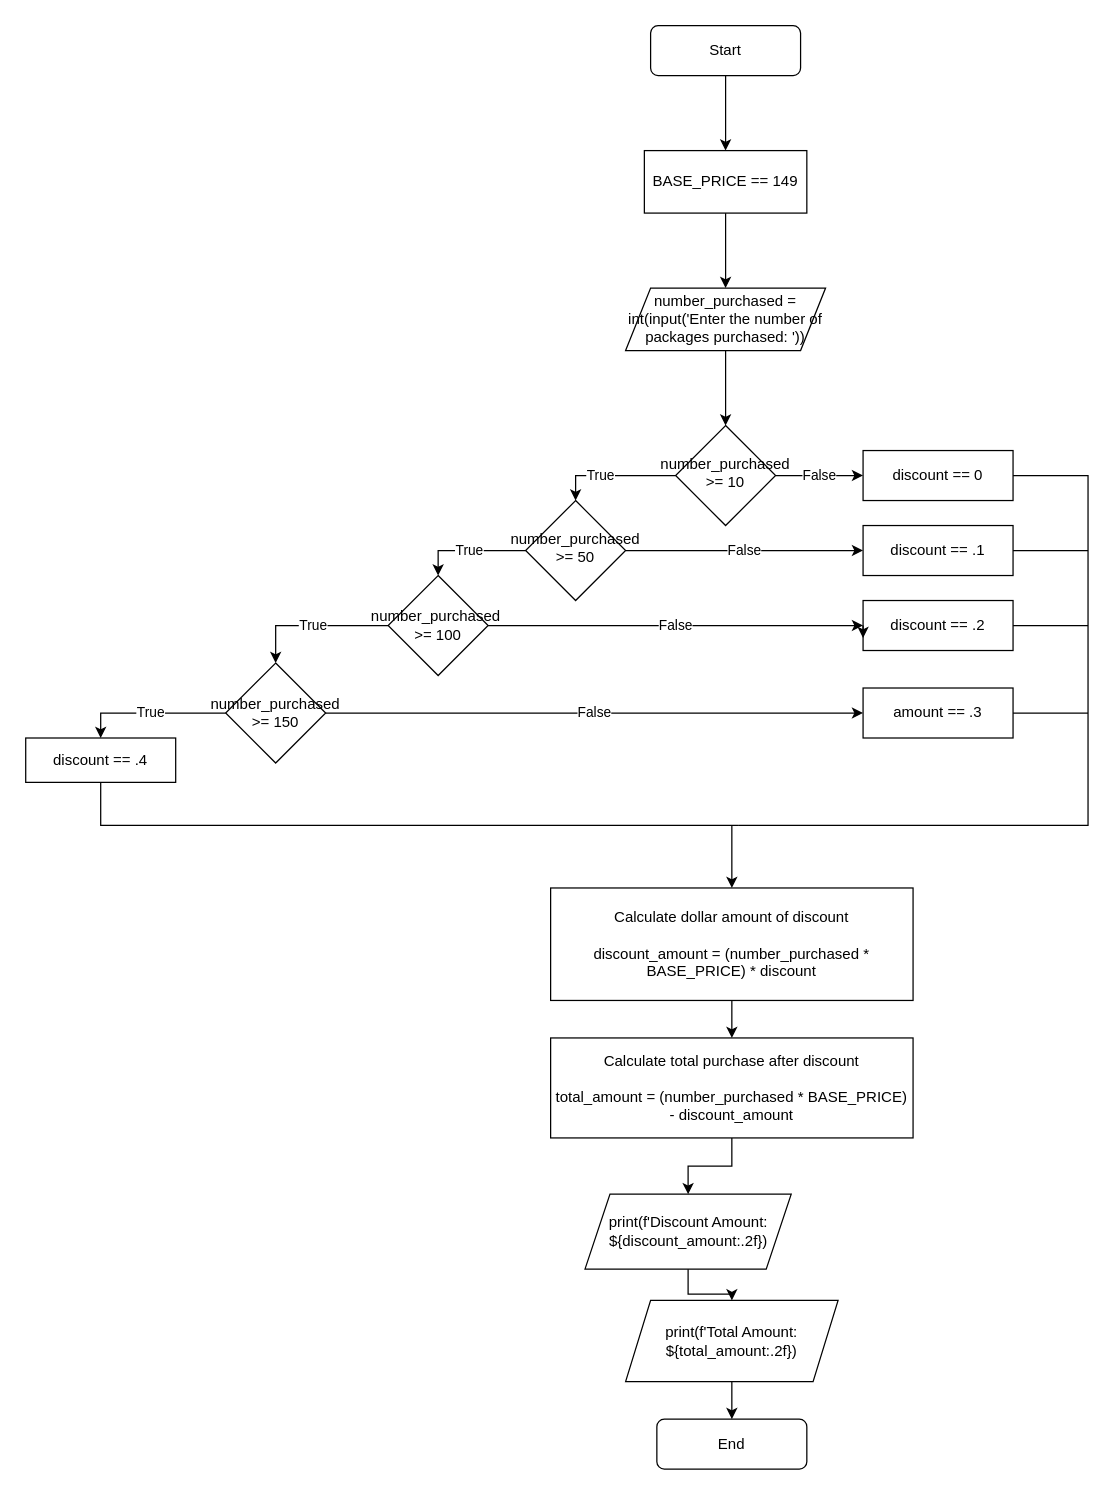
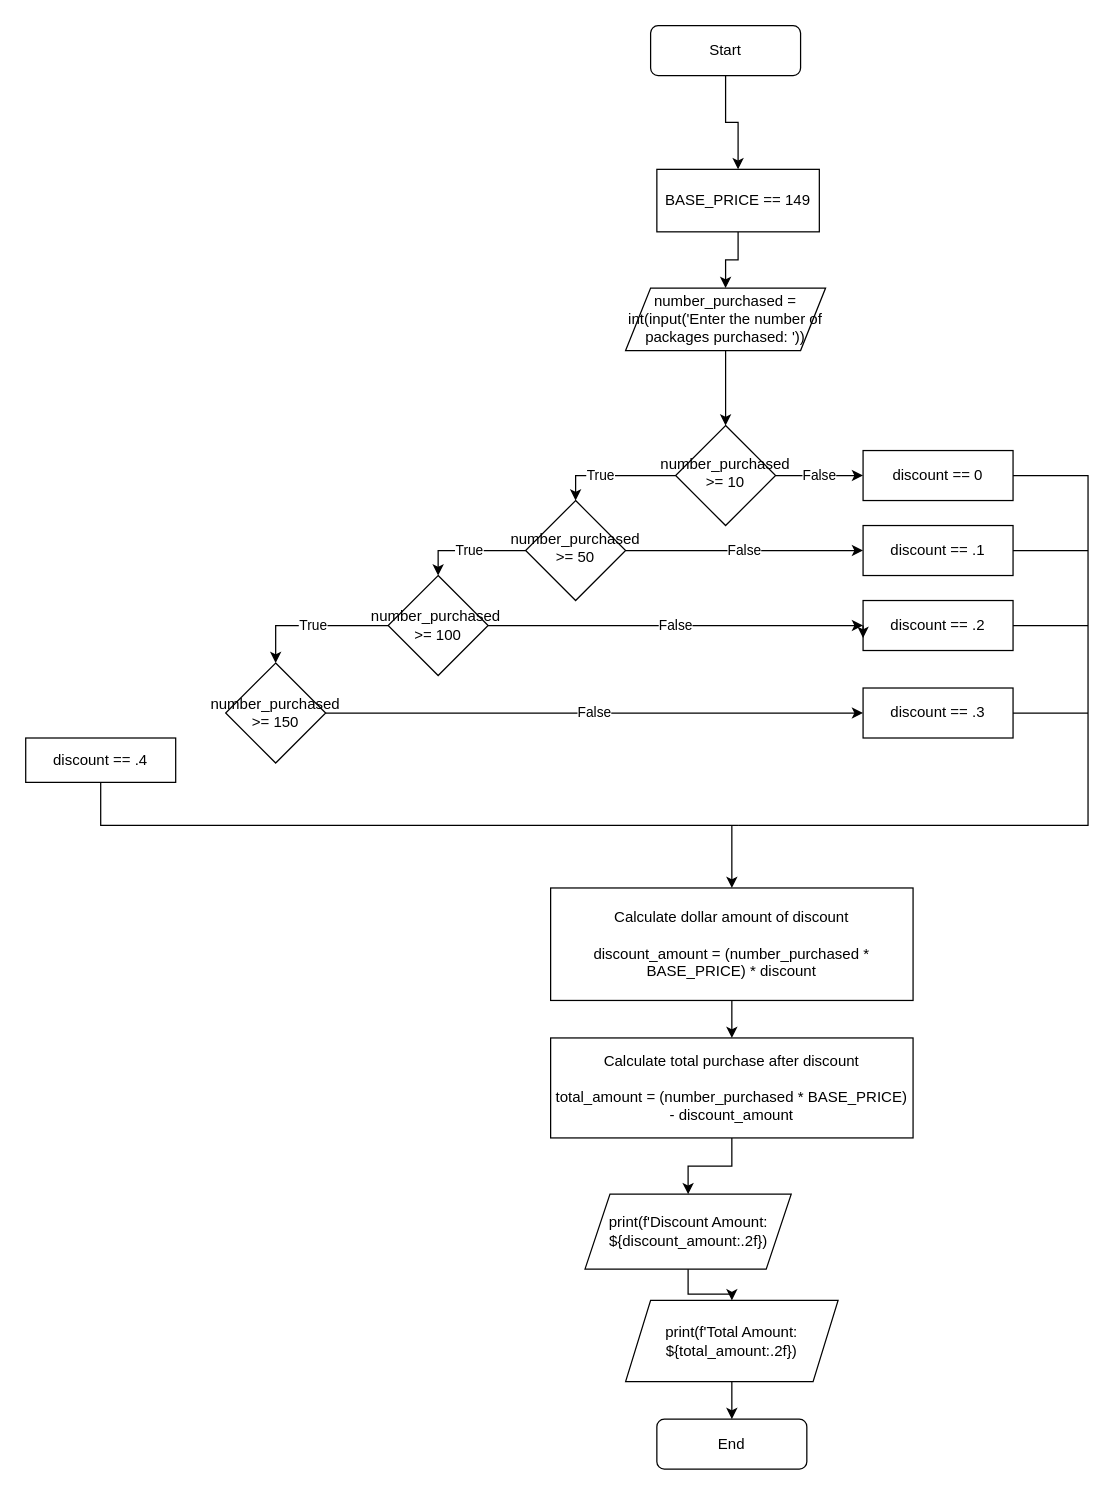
  <mxCell id="0" />
  <mxCell id="1" parent="0" />
  <mxCell id="2" value="" style="group" vertex="1" connectable="0" parent="1"><mxGeometry x="20" width="850" height="1155" as="geometry" y="20" /></mxCell>
  <mxCell id="3" value="number_purchased = int(input('Enter the number of packages purchased: '))" style="rounded=0;html=1;fontSize=12;glass=0;strokeWidth=1;shadow=0;verticalAlign=middle;whiteSpace=wrap;shape=parallelogram;perimeter=parallelogramPerimeter;fixedSize=1;" parent="2" vertex="1"><mxGeometry x="480" y="210" width="160" height="50" as="geometry" /></mxCell>
  <mxCell id="4" value="number_purchased &amp;gt;= 10" style="rhombus;html=1;shadow=0;fontFamily=Helvetica;fontSize=12;align=center;strokeWidth=1;spacing=6;spacingTop=-4;verticalAlign=middle;whiteSpace=wrap;" parent="2" vertex="1"><mxGeometry x="520" y="320" width="80" height="80" as="geometry" /></mxCell>
  <mxCell id="5" style="edgeStyle=orthogonalEdgeStyle;rounded=0;orthogonalLoop=1;jettySize=auto;html=1;entryX=0.5;entryY=0;entryDx=0;entryDy=0;" edge="1" parent="2" source="3" target="4"><mxGeometry relative="1" as="geometry" /></mxCell>
  <mxCell id="6" value="discount == 0" style="rounded=0;html=1;fontSize=12;glass=0;strokeWidth=1;shadow=0;verticalAlign=middle;whiteSpace=wrap;" parent="2" vertex="1"><mxGeometry x="670" y="340" width="120" height="40" as="geometry" /></mxCell>
  <mxCell id="7" value="False" style="edgeStyle=orthogonalEdgeStyle;rounded=0;orthogonalLoop=1;jettySize=auto;html=1;verticalAlign=middle;" edge="1" parent="2" source="4" target="6"><mxGeometry relative="1" as="geometry" /></mxCell>
  <mxCell id="8" value="number_purchased &amp;gt;= 50" style="rhombus;html=1;shadow=0;fontFamily=Helvetica;fontSize=12;align=center;strokeWidth=1;spacing=6;spacingTop=-4;verticalAlign=middle;whiteSpace=wrap;" parent="2" vertex="1"><mxGeometry x="400" y="380" width="80" height="80" as="geometry" /></mxCell>
  <mxCell id="9" value="True" style="edgeStyle=orthogonalEdgeStyle;rounded=0;orthogonalLoop=1;jettySize=auto;html=1;verticalAlign=middle;entryX=0.5;entryY=0;entryDx=0;entryDy=0;" edge="1" parent="2" source="4" target="8"><mxGeometry x="0.2" relative="1" as="geometry"><Array as="points"><mxPoint x="440" y="360" /></Array><mxPoint as="offset" /></mxGeometry></mxCell>
  <mxCell id="10" value="discount == .1" style="rounded=0;html=1;fontSize=12;glass=0;strokeWidth=1;shadow=0;verticalAlign=middle;whiteSpace=wrap;" parent="2" vertex="1"><mxGeometry x="670" y="400" width="120" height="40" as="geometry" /></mxCell>
  <mxCell id="11" value="False" style="edgeStyle=orthogonalEdgeStyle;rounded=0;orthogonalLoop=1;jettySize=auto;html=1;verticalAlign=middle;" edge="1" parent="2" source="8" target="10"><mxGeometry relative="1" as="geometry" /></mxCell>
  <mxCell id="12" value="False" style="edgeStyle=orthogonalEdgeStyle;rounded=0;orthogonalLoop=1;jettySize=auto;html=1;" edge="1" parent="2" source="13"><mxGeometry x="-0.002" relative="1" as="geometry"><mxPoint x="670" y="480" as="targetPoint" /><mxPoint as="offset" /></mxGeometry></mxCell>
  <mxCell id="13" value="number_purchased&amp;nbsp; &amp;gt;= 100" style="rhombus;html=1;verticalAlign=middle;whiteSpace=wrap;" vertex="1" parent="2"><mxGeometry x="290" y="440" width="80" height="80" as="geometry" /></mxCell>
  <mxCell id="14" value="True" style="edgeStyle=orthogonalEdgeStyle;rounded=0;orthogonalLoop=1;jettySize=auto;html=1;entryX=0.5;entryY=0;entryDx=0;entryDy=0;" edge="1" parent="2" source="8" target="13"><mxGeometry relative="1" as="geometry" /></mxCell>
  <mxCell id="15" value="number_purchased &amp;gt;= 150" style="rhombus;html=1;verticalAlign=middle;whiteSpace=wrap;" vertex="1" parent="2"><mxGeometry x="160" y="510" width="80" height="80" as="geometry" /></mxCell>
  <mxCell id="16" value="True" style="edgeStyle=orthogonalEdgeStyle;rounded=0;orthogonalLoop=1;jettySize=auto;html=1;entryX=0.5;entryY=0;entryDx=0;entryDy=0;" edge="1" parent="2" source="13" target="15"><mxGeometry relative="1" as="geometry" /></mxCell>
  <mxCell id="17" value="discount == .2" style="rounded=0;html=1;verticalAlign=middle;whiteSpace=wrap;" vertex="1" parent="2"><mxGeometry x="670" y="460" width="120" height="40" as="geometry" /></mxCell>
- <mxCell id="18" value="amount == .3" style="rounded=0;html=1;verticalAlign=middle;whiteSpace=wrap;" vertex="1" parent="2"><mxGeometry x="670" y="530" width="120" height="40" as="geometry" /></mxCell>
+ <mxCell id="18" value="discount == .3" style="rounded=0;html=1;verticalAlign=middle;whiteSpace=wrap;" vertex="1" parent="2"><mxGeometry x="670" y="530" width="120" height="40" as="geometry" /></mxCell>
  <mxCell id="19" value="False" style="edgeStyle=orthogonalEdgeStyle;rounded=0;orthogonalLoop=1;jettySize=auto;html=1;entryX=0;entryY=0.5;entryDx=0;entryDy=0;" edge="1" parent="2" source="15" target="18"><mxGeometry relative="1" as="geometry" /></mxCell>
  <mxCell id="20" value="discount == .4" style="rounded=0;html=1;verticalAlign=middle;whiteSpace=wrap;" vertex="1" parent="2"><mxGeometry y="570" width="120" height="35.5" as="geometry" /></mxCell>
  <mxCell id="21" value="print(f'Discount Amount: ${discount_amount:.2f&lt;span style=&quot;background-color: initial;&quot;&gt;})&lt;/span&gt;" style="rounded=0;html=1;verticalAlign=middle;whiteSpace=wrap;shape=parallelogram;perimeter=parallelogramPerimeter;fixedSize=1;" vertex="1" parent="2"><mxGeometry x="447.5" y="935" width="165" height="60" as="geometry" /></mxCell>
- <mxCell id="22" value="True" style="edgeStyle=orthogonalEdgeStyle;rounded=0;orthogonalLoop=1;jettySize=auto;html=1;entryX=0.5;entryY=0;entryDx=0;entryDy=0;" edge="1" parent="2" source="15" target="20"><mxGeometry relative="1" as="geometry" /></mxCell>
  <mxCell id="23" value="print(f'Total Amount: ${total_amount:.2f})" style="rounded=0;html=1;verticalAlign=middle;whiteSpace=wrap;shape=parallelogram;perimeter=parallelogramPerimeter;fixedSize=1;" vertex="1" parent="2"><mxGeometry x="480" y="1020" width="170" height="65" as="geometry" /></mxCell>
  <mxCell id="24" value="" style="edgeStyle=orthogonalEdgeStyle;rounded=0;orthogonalLoop=1;jettySize=auto;html=1;verticalAlign=middle;" edge="1" parent="2" source="21" target="23"><mxGeometry relative="1" as="geometry" /></mxCell>
  <mxCell id="25" value="" style="edgeStyle=orthogonalEdgeStyle;rounded=0;orthogonalLoop=1;jettySize=auto;html=1;" edge="1" parent="2" source="37" target="3"><mxGeometry relative="1" as="geometry" /></mxCell>
  <mxCell id="26" value="Start" style="rounded=1;whiteSpace=wrap;html=1;" vertex="1" parent="2"><mxGeometry x="500" width="120" height="40" as="geometry" /></mxCell>
  <mxCell id="27" style="edgeStyle=orthogonalEdgeStyle;rounded=0;orthogonalLoop=1;jettySize=auto;html=1;exitX=0;exitY=0.5;exitDx=0;exitDy=0;entryX=0;entryY=0.75;entryDx=0;entryDy=0;" edge="1" parent="2" source="17" target="17"><mxGeometry relative="1" as="geometry" /></mxCell>
  <mxCell id="28" value="" style="endArrow=none;html=1;rounded=0;entryX=0.5;entryY=1;entryDx=0;entryDy=0;" edge="1" parent="2" target="20"><mxGeometry width="50" height="50" relative="1" as="geometry"><mxPoint x="570" y="640" as="sourcePoint" /><mxPoint x="430" y="510" as="targetPoint" /><Array as="points"><mxPoint x="60" y="640" /></Array></mxGeometry></mxCell>
  <mxCell id="29" value="" style="endArrow=none;html=1;rounded=0;entryX=1;entryY=0.5;entryDx=0;entryDy=0;" edge="1" parent="2" target="6"><mxGeometry width="50" height="50" relative="1" as="geometry"><mxPoint x="570" y="640" as="sourcePoint" /><mxPoint x="750" y="510" as="targetPoint" /><Array as="points"><mxPoint x="850" y="640" /><mxPoint x="850" y="360" /></Array></mxGeometry></mxCell>
  <mxCell id="30" value="" style="endArrow=none;html=1;rounded=0;entryX=1;entryY=0.5;entryDx=0;entryDy=0;" edge="1" parent="2" target="10"><mxGeometry width="50" height="50" relative="1" as="geometry"><mxPoint x="850" y="420" as="sourcePoint" /><mxPoint x="620" y="510" as="targetPoint" /></mxGeometry></mxCell>
  <mxCell id="31" value="" style="endArrow=none;html=1;rounded=0;entryX=1;entryY=0.5;entryDx=0;entryDy=0;" edge="1" parent="2" target="17"><mxGeometry width="50" height="50" relative="1" as="geometry"><mxPoint x="850" y="480" as="sourcePoint" /><mxPoint x="620" y="510" as="targetPoint" /></mxGeometry></mxCell>
  <mxCell id="32" value="" style="endArrow=none;html=1;rounded=0;entryX=1;entryY=0.5;entryDx=0;entryDy=0;" edge="1" parent="2" target="18"><mxGeometry width="50" height="50" relative="1" as="geometry"><mxPoint x="850" y="550" as="sourcePoint" /><mxPoint x="620" y="510" as="targetPoint" /></mxGeometry></mxCell>
  <mxCell id="33" value="End" style="whiteSpace=wrap;html=1;rounded=1;" vertex="1" parent="2"><mxGeometry x="505" y="1115" width="120" height="40" as="geometry" /></mxCell>
  <mxCell id="34" value="" style="edgeStyle=orthogonalEdgeStyle;rounded=0;orthogonalLoop=1;jettySize=auto;html=1;" edge="1" parent="2" source="23" target="33"><mxGeometry relative="1" as="geometry" /></mxCell>
  <mxCell id="35" value="Calculate dollar amount of discount&lt;br&gt;&lt;br&gt;discount_amount = (number_purchased * BASE_PRICE) * discount" style="rounded=0;whiteSpace=wrap;html=1;" vertex="1" parent="2"><mxGeometry x="420" y="690" width="290" height="90" as="geometry" /></mxCell>
  <mxCell id="36" value="" style="edgeStyle=orthogonalEdgeStyle;rounded=0;orthogonalLoop=1;jettySize=auto;html=1;" edge="1" parent="2" source="26" target="37"><mxGeometry relative="1" as="geometry"><mxPoint x="560" y="40" as="sourcePoint" /><mxPoint x="560" y="210" as="targetPoint" /></mxGeometry></mxCell>
- <mxCell id="37" value="BASE_PRICE == 149" style="rounded=0;whiteSpace=wrap;html=1;" vertex="1" parent="2"><mxGeometry x="495" y="100" width="130" height="50" as="geometry" /></mxCell>
+ <mxCell id="37" value="BASE_PRICE == 149" style="rounded=0;whiteSpace=wrap;html=1;" vertex="1" parent="2"><mxGeometry x="505" y="115" width="130" height="50" as="geometry" /></mxCell>
  <mxCell id="38" value="" style="edgeStyle=orthogonalEdgeStyle;rounded=0;orthogonalLoop=1;jettySize=auto;html=1;" edge="1" parent="2" source="39" target="21"><mxGeometry relative="1" as="geometry" /></mxCell>
  <mxCell id="39" value="Calculate total purchase after discount&lt;br&gt;&lt;br&gt;total_amount = (number_purchased * BASE_PRICE) - discount_amount" style="rounded=0;whiteSpace=wrap;html=1;" vertex="1" parent="2"><mxGeometry x="420" y="810" width="290" height="80" as="geometry" /></mxCell>
  <mxCell id="40" style="edgeStyle=orthogonalEdgeStyle;rounded=0;orthogonalLoop=1;jettySize=auto;html=1;exitX=0.5;exitY=1;exitDx=0;exitDy=0;entryX=0.5;entryY=0;entryDx=0;entryDy=0;" edge="1" parent="2" source="35" target="39"><mxGeometry relative="1" as="geometry" /></mxCell>
  <mxCell id="41" value="" style="endArrow=classic;html=1;rounded=0;entryX=0.5;entryY=0;entryDx=0;entryDy=0;" edge="1" parent="2" target="35"><mxGeometry width="50" height="50" relative="1" as="geometry"><mxPoint x="565" y="640" as="sourcePoint" /><mxPoint x="570" y="640" as="targetPoint" /></mxGeometry></mxCell>
